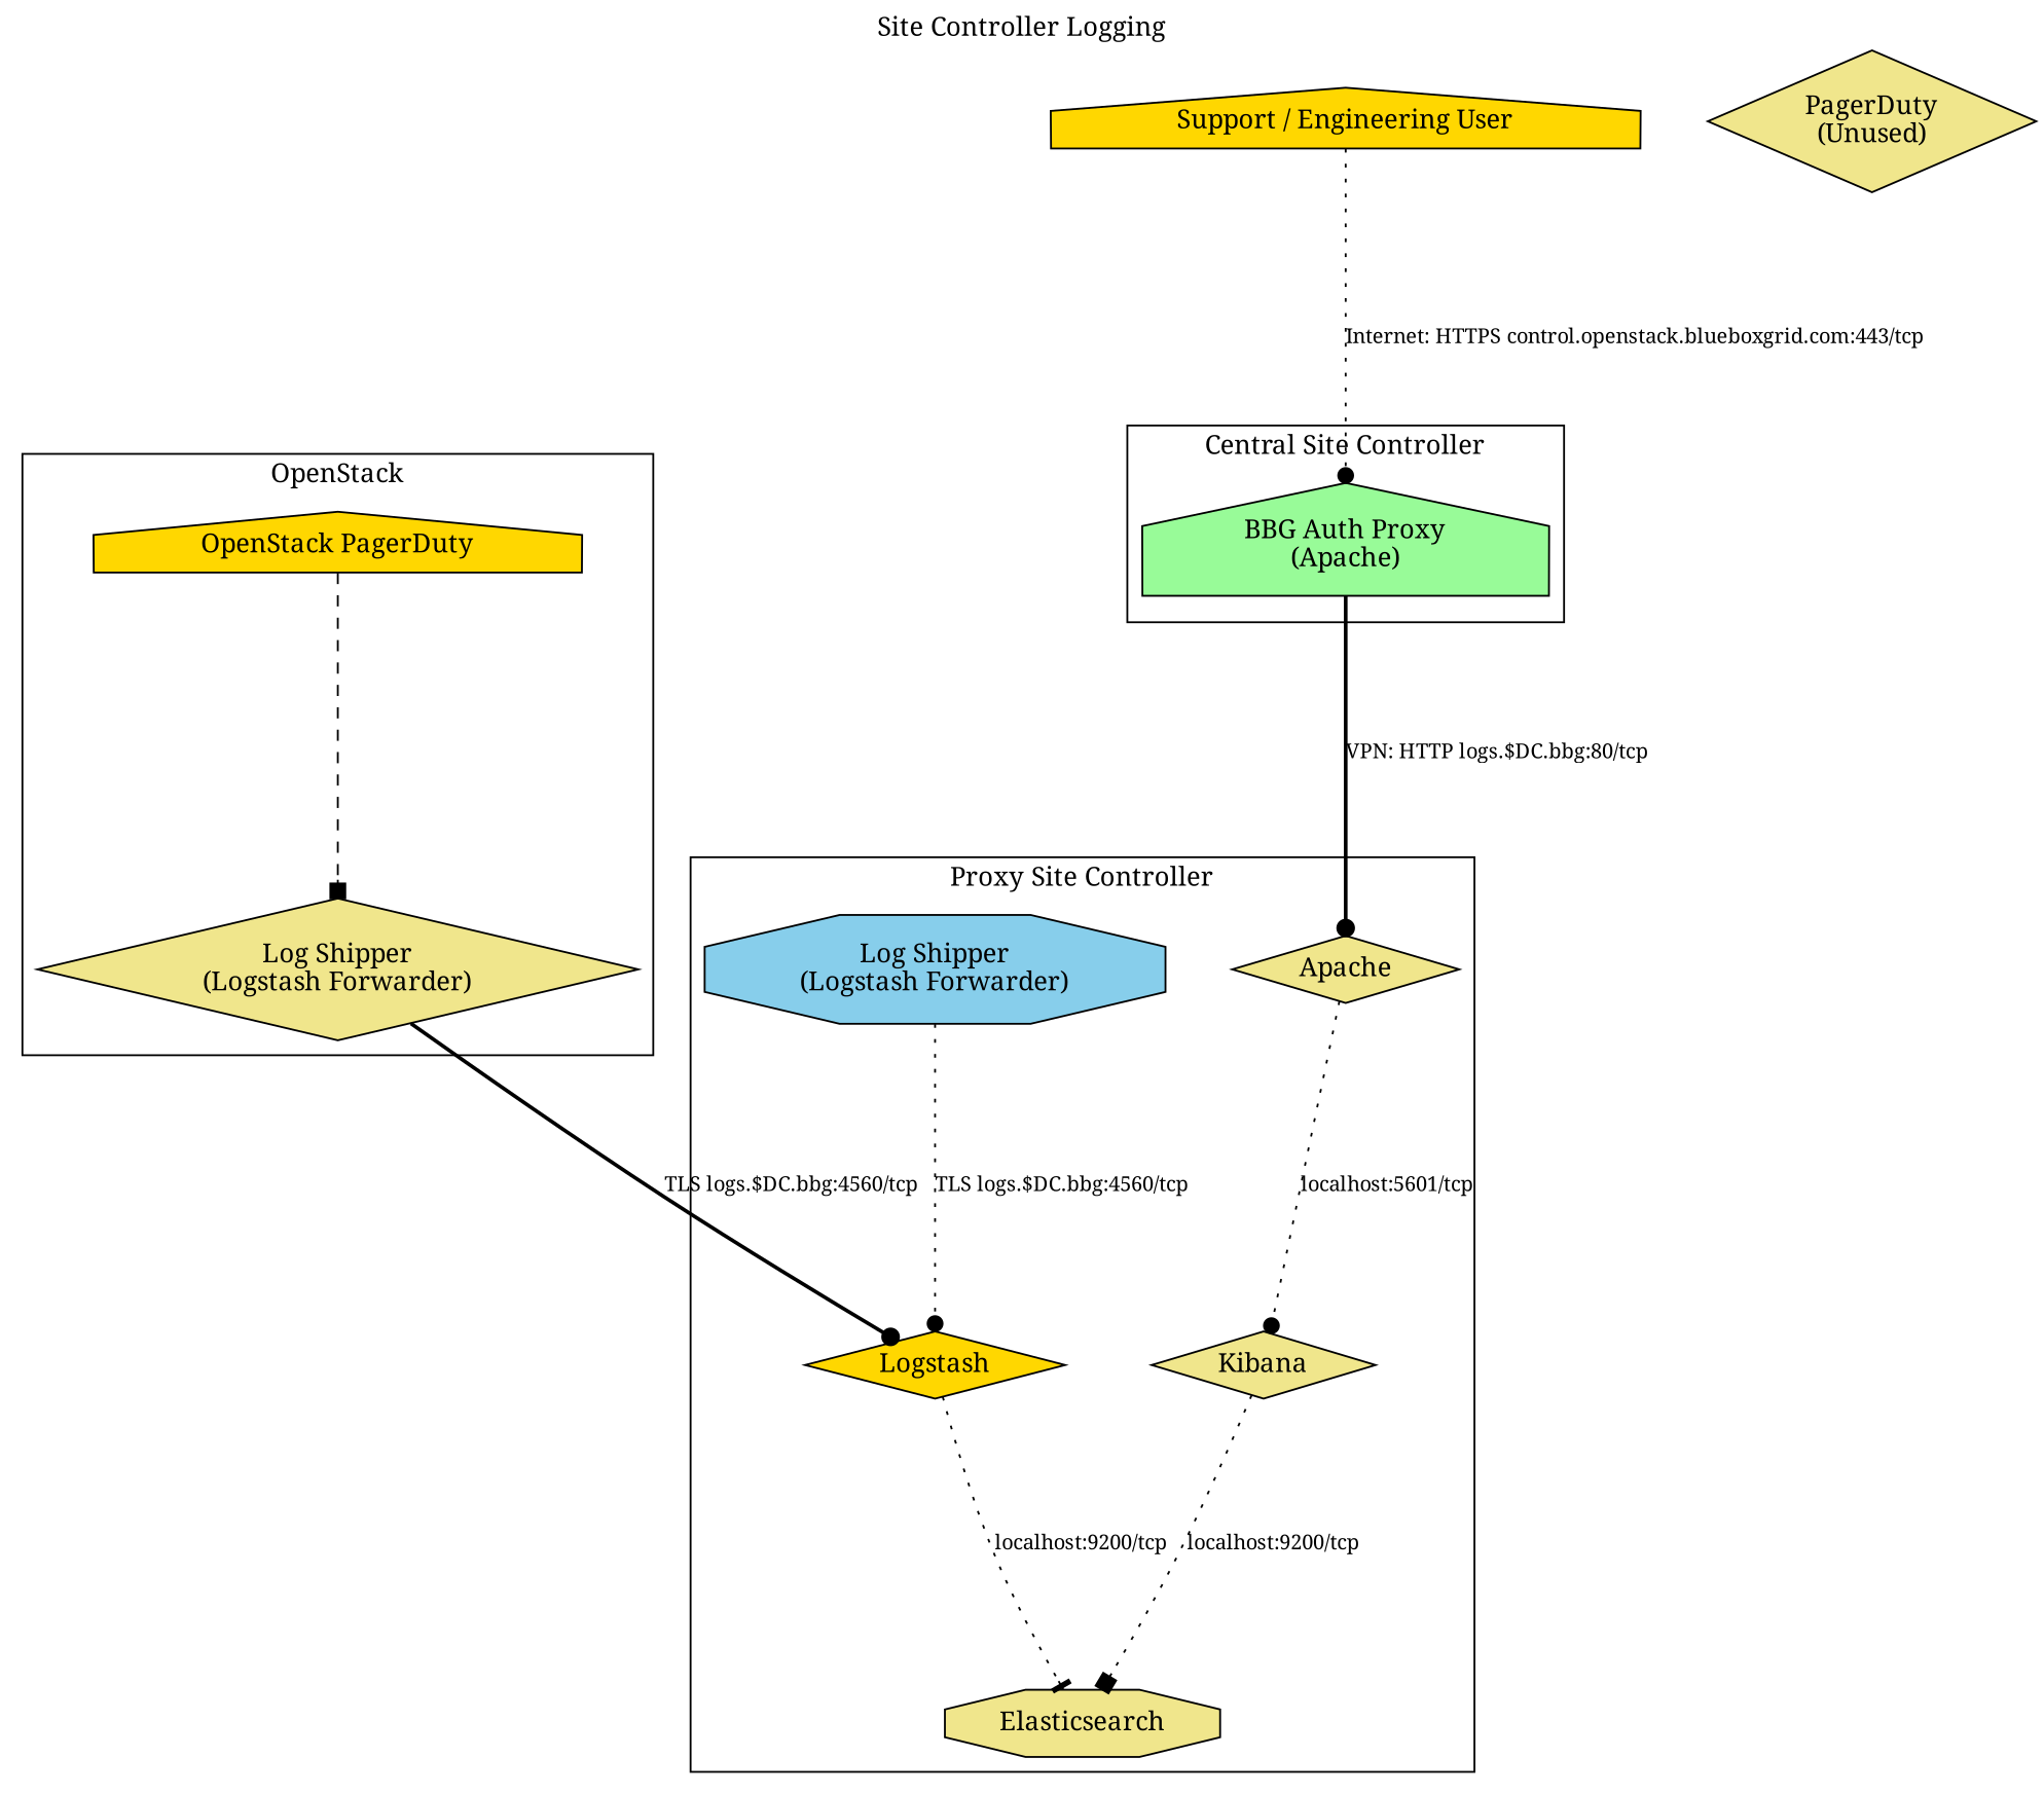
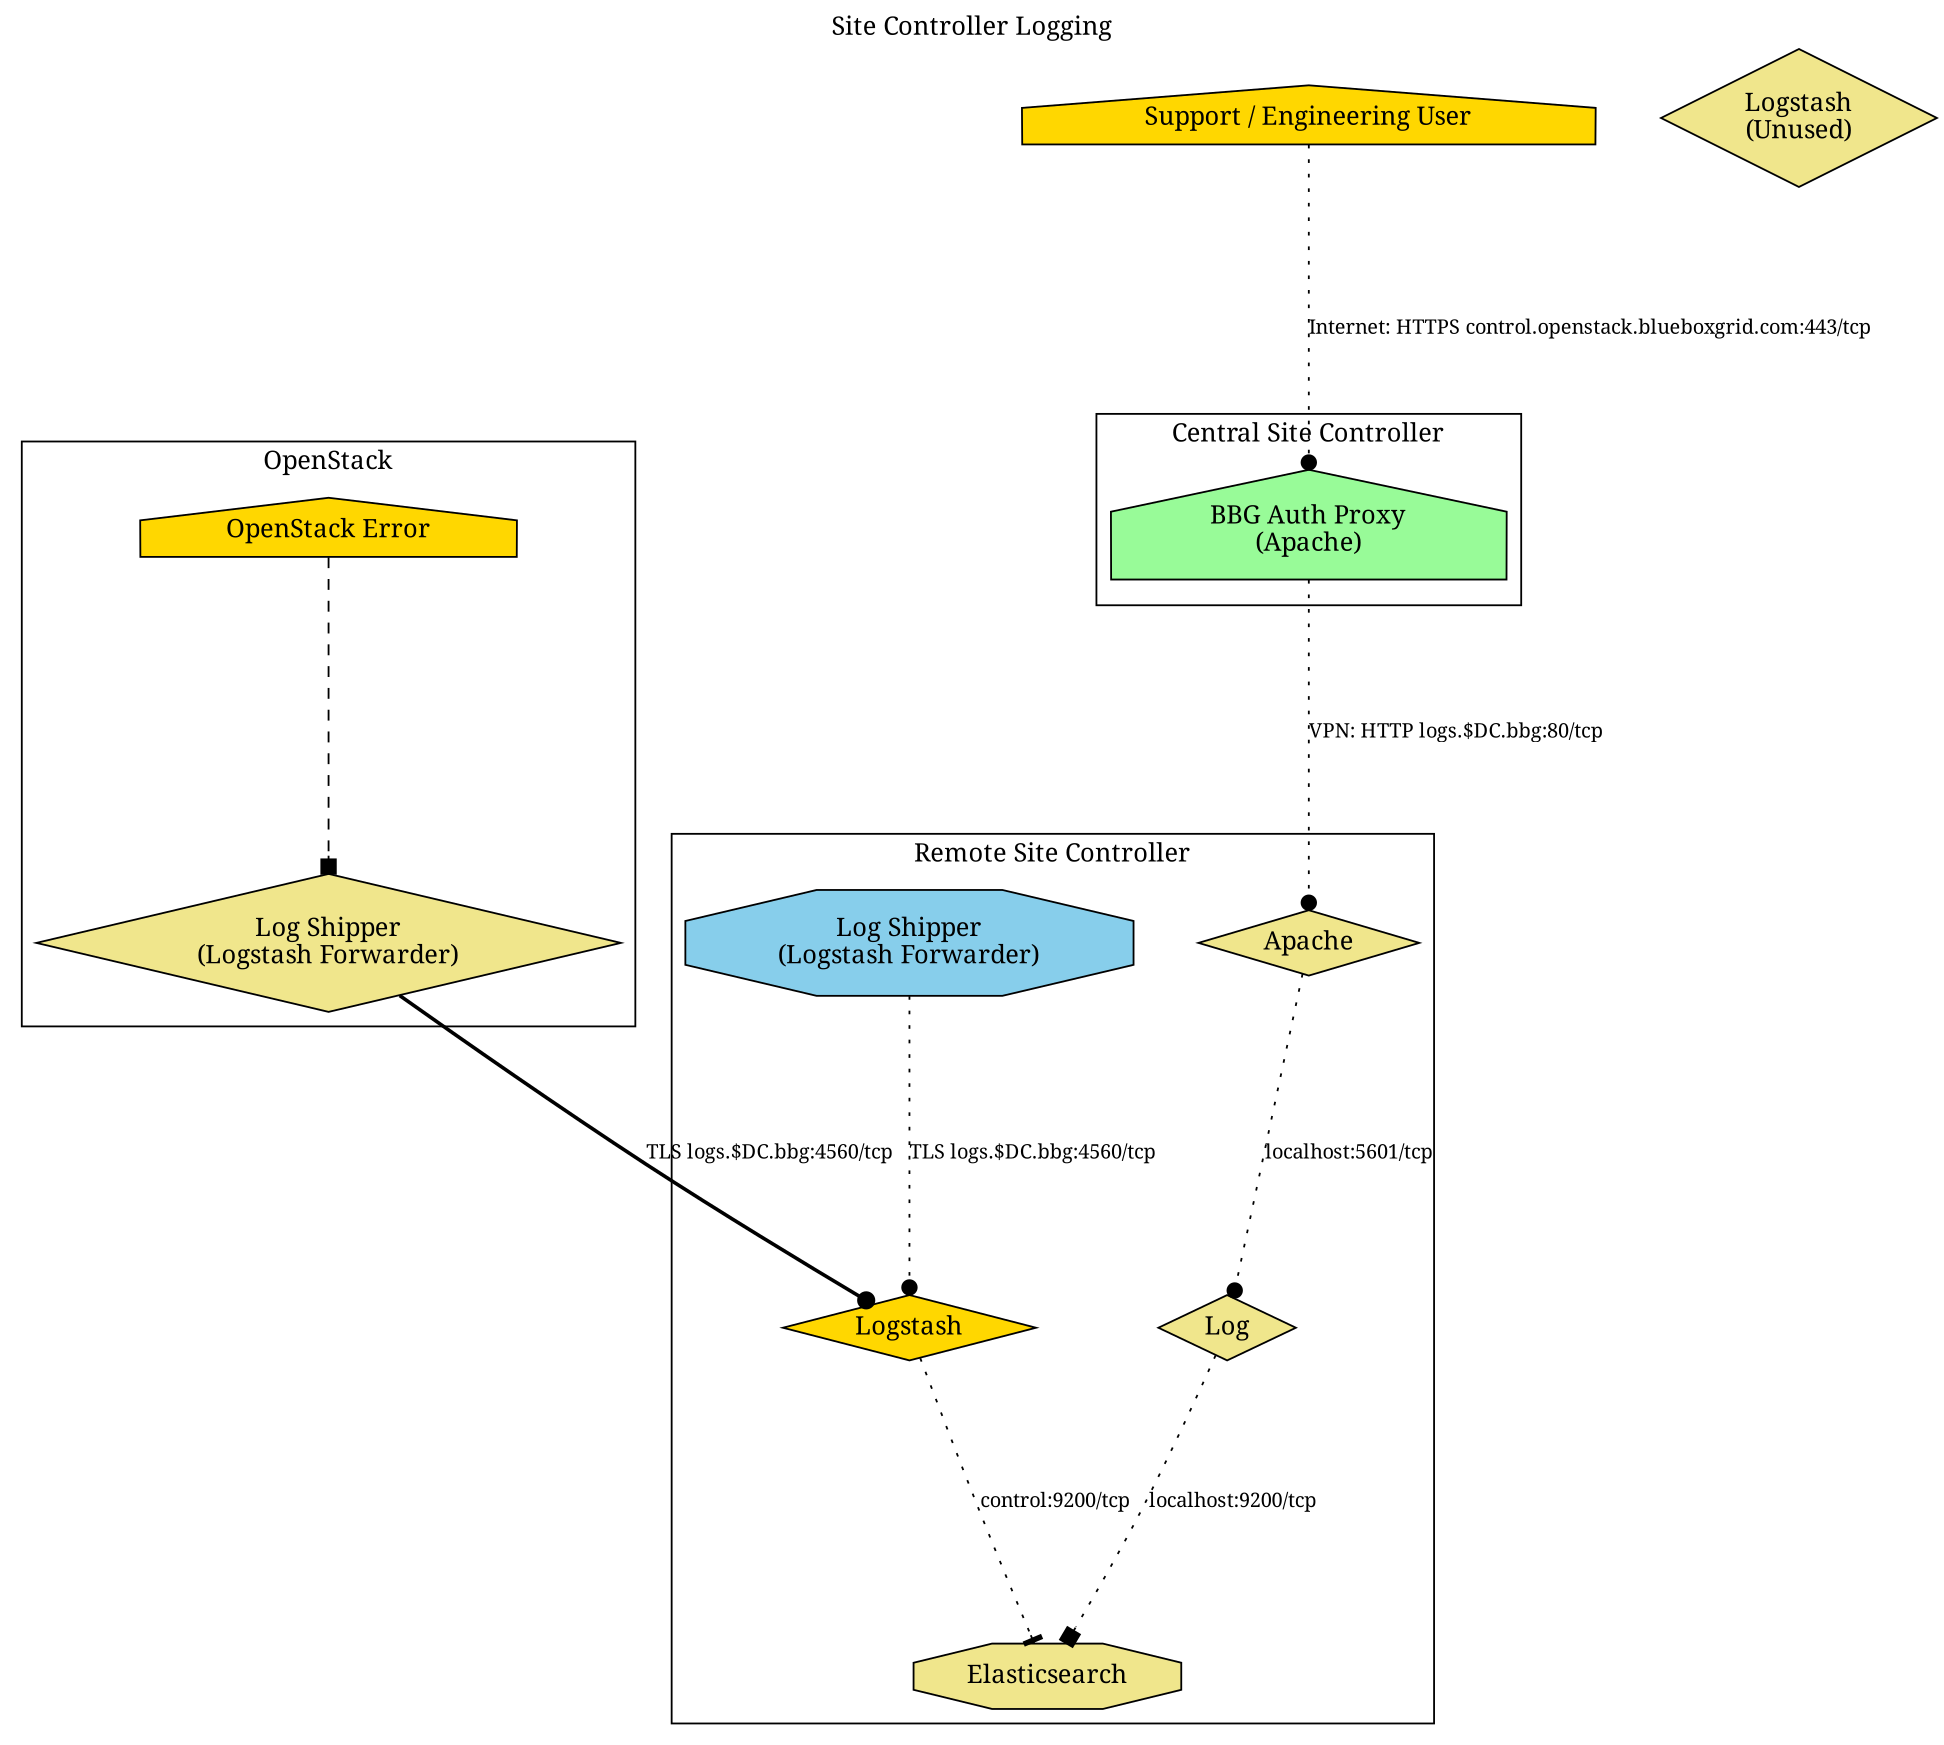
  digraph {
    clusterrank=local
    fontname="Noto Serif"
    label="Site Controller Logging"
    labelloc=t
    nodesep=0.5
    normalize=true
    rankdir=TB
    ranksep=2
    node [fillcolor=khaki fontname="Noto Serif" shape=diamond style=filled]
    edge [arrowhead=dot fontname="Noto Serif" fontsize=11 style=dotted]
    n1 [fillcolor=palegreen label="BBG Auth Proxy\n(Apache)" shape=house]
    n2 [label=Apache]
-   n3 [label=Kibana]
+   n3 [label=Log]
    n4 [label=Elasticsearch shape=octagon]
    n5 [fillcolor=gold label=Logstash]
    n6 [fillcolor=skyblue label="Log Shipper\n(Logstash Forwarder)" shape=octagon]
-   n7 [fillcolor=gold label="OpenStack PagerDuty" shape=house]
+   n7 [fillcolor=gold label="OpenStack Error" shape=house]
    n8 [label="Log Shipper\n(Logstash Forwarder)"]
    n9 [fillcolor=gold label="Support / Engineering User" shape=house]
-   n10 [label="PagerDuty\n(Unused)"]
+   n10 [label="Logstash\n(Unused)"]
    subgraph cluster_1 {
      label="Central Site Controller"
      rank=same
      n1
    }
    subgraph cluster_2 {
-     label="Proxy Site Controller"
+     label="Remote Site Controller"
      rank=same
      n2
      n3
      n4
      n5
      n6
    }
    subgraph cluster_3 {
      label=OpenStack
      rank=same
      n7
      n8
    }
-   n1 -> n2 [label="VPN: HTTP logs.$DC.bbg:80/tcp" style=bold]
+   n1 -> n2 [label="VPN: HTTP logs.$DC.bbg:80/tcp"]
    n2 -> n3 [label="localhost:5601/tcp"]
    n3 -> n4 [arrowhead=box label="localhost:9200/tcp"]
-   n5 -> n4 [arrowhead=tee label="localhost:9200/tcp"]
+   n5 -> n4 [arrowhead=tee label="control:9200/tcp"]
    n6 -> n5 [label="TLS logs.$DC.bbg:4560/tcp"]
    n7 -> n8 [arrowhead=box style=dashed]
    n8 -> n5 [label="TLS logs.$DC.bbg:4560/tcp" style=bold]
    n9 -> n1 [label="Internet: HTTPS control.openstack.blueboxgrid.com:443/tcp"]
  }
